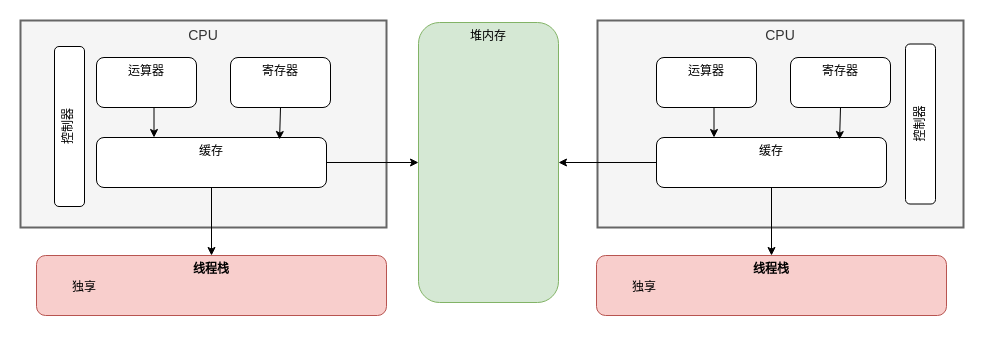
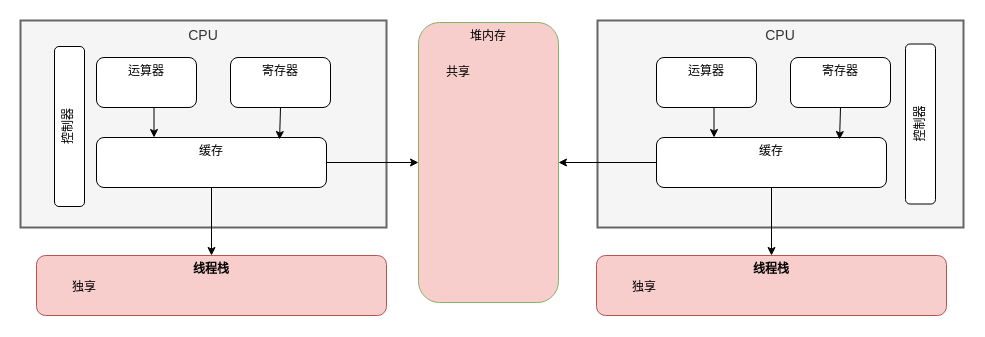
  <mxCell id="0" />
  <mxCell id="1" parent="0" />
  <mxCell id="2" value="CPU" style="rounded=0;whiteSpace=wrap;html=1;strokeWidth=2;fontSize=14;verticalAlign=top;fillColor=#f5f5f5;fontColor=#333333;strokeColor=#666666;" parent="1" vertex="1"><mxGeometry x="20" y="20" width="366" height="207" as="geometry" /></mxCell>
  <mxCell id="3" value="线程栈" style="rounded=1;whiteSpace=wrap;html=1;verticalAlign=top;fontStyle=1;fillColor=#f8cecc;strokeColor=#b85450;" parent="1" vertex="1"><mxGeometry x="36" y="255" width="350" height="60" as="geometry" /></mxCell>
- <mxCell id="4" value="堆内存" style="rounded=1;whiteSpace=wrap;html=1;verticalAlign=top;fillColor=#d5e8d4;strokeColor=#82b366;" parent="1" vertex="1"><mxGeometry x="418" y="22" width="140" height="280" as="geometry" /></mxCell>
+ <mxCell id="4" value="堆内存" style="rounded=1;whiteSpace=wrap;html=1;verticalAlign=top;fillColor=#f8cecc;strokeColor=#82b366;" parent="1" vertex="1"><mxGeometry x="418" y="22" width="140" height="280" as="geometry" /></mxCell>
  <mxCell id="5" style="edgeStyle=orthogonalEdgeStyle;rounded=0;orthogonalLoop=1;jettySize=auto;html=1;" parent="1" source="7" target="3" edge="1"><mxGeometry relative="1" as="geometry" /></mxCell>
  <mxCell id="6" style="edgeStyle=orthogonalEdgeStyle;rounded=0;orthogonalLoop=1;jettySize=auto;html=1;entryX=0;entryY=0.5;entryDx=0;entryDy=0;" parent="1" source="7" target="4" edge="1"><mxGeometry relative="1" as="geometry" /></mxCell>
  <mxCell id="7" value="缓存" style="rounded=1;whiteSpace=wrap;html=1;verticalAlign=top;" parent="1" vertex="1"><mxGeometry x="96" y="137" width="230" height="50" as="geometry" /></mxCell>
  <mxCell id="8" style="edgeStyle=orthogonalEdgeStyle;rounded=0;orthogonalLoop=1;jettySize=auto;html=1;exitX=0.5;exitY=1;exitDx=0;exitDy=0;entryX=0.25;entryY=0;entryDx=0;entryDy=0;" parent="1" source="9" target="7" edge="1"><mxGeometry relative="1" as="geometry" /></mxCell>
  <mxCell id="9" value="运算器" style="rounded=1;whiteSpace=wrap;html=1;verticalAlign=top;" parent="1" vertex="1"><mxGeometry x="96" y="57" width="100" height="50" as="geometry" /></mxCell>
  <mxCell id="10" value="寄存器" style="rounded=1;whiteSpace=wrap;html=1;verticalAlign=top;" parent="1" vertex="1"><mxGeometry x="230" y="57" width="100" height="50" as="geometry" /></mxCell>
  <mxCell id="11" style="edgeStyle=orthogonalEdgeStyle;rounded=0;orthogonalLoop=1;jettySize=auto;html=1;exitX=0.5;exitY=1;exitDx=0;exitDy=0;entryX=0.796;entryY=0.04;entryDx=0;entryDy=0;entryPerimeter=0;" parent="1" source="10" target="7" edge="1"><mxGeometry relative="1" as="geometry" /></mxCell>
  <mxCell id="12" value="控制器" style="rounded=1;whiteSpace=wrap;html=1;verticalAlign=top;horizontal=0;" parent="1" vertex="1"><mxGeometry x="54" y="46" width="30" height="160" as="geometry" /></mxCell>
  <mxCell id="13" value="独享" style="text;html=1;align=center;verticalAlign=middle;whiteSpace=wrap;rounded=0;" parent="1" vertex="1"><mxGeometry x="54" y="272" width="60" height="30" as="geometry" /></mxCell>
+ <mxCell id="14" value="共享" style="text;html=1;align=center;verticalAlign=middle;whiteSpace=wrap;rounded=0;" parent="1" vertex="1"><mxGeometry x="428" y="57" width="60" height="30" as="geometry" /></mxCell>
  <mxCell id="15" value="CPU" style="rounded=0;whiteSpace=wrap;html=1;strokeWidth=2;fontSize=14;verticalAlign=top;fillColor=#f5f5f5;fontColor=#333333;strokeColor=#666666;" vertex="1" parent="1"><mxGeometry x="597" y="20" width="366" height="207" as="geometry" /></mxCell>
  <mxCell id="16" value="线程栈" style="rounded=1;whiteSpace=wrap;html=1;verticalAlign=top;fontStyle=1;fillColor=#f8cecc;strokeColor=#b85450;" vertex="1" parent="1"><mxGeometry x="596" y="255" width="350" height="60" as="geometry" /></mxCell>
  <mxCell id="17" style="edgeStyle=orthogonalEdgeStyle;rounded=0;orthogonalLoop=1;jettySize=auto;html=1;" edge="1" parent="1" source="19" target="16"><mxGeometry relative="1" as="geometry" /></mxCell>
  <mxCell id="18" style="edgeStyle=orthogonalEdgeStyle;rounded=0;orthogonalLoop=1;jettySize=auto;html=1;entryX=1;entryY=0.5;entryDx=0;entryDy=0;" edge="1" parent="1" source="19" target="4"><mxGeometry relative="1" as="geometry"><mxPoint x="568" y="172" as="targetPoint" /></mxGeometry></mxCell>
  <mxCell id="19" value="缓存" style="rounded=1;whiteSpace=wrap;html=1;verticalAlign=top;" vertex="1" parent="1"><mxGeometry x="656" y="137" width="230" height="50" as="geometry" /></mxCell>
  <mxCell id="20" style="edgeStyle=orthogonalEdgeStyle;rounded=0;orthogonalLoop=1;jettySize=auto;html=1;exitX=0.5;exitY=1;exitDx=0;exitDy=0;entryX=0.25;entryY=0;entryDx=0;entryDy=0;" edge="1" parent="1" source="21" target="19"><mxGeometry relative="1" as="geometry" /></mxCell>
  <mxCell id="21" value="运算器" style="rounded=1;whiteSpace=wrap;html=1;verticalAlign=top;" vertex="1" parent="1"><mxGeometry x="656" y="57" width="100" height="50" as="geometry" /></mxCell>
  <mxCell id="22" value="寄存器" style="rounded=1;whiteSpace=wrap;html=1;verticalAlign=top;" vertex="1" parent="1"><mxGeometry x="790" y="57" width="100" height="50" as="geometry" /></mxCell>
  <mxCell id="23" style="edgeStyle=orthogonalEdgeStyle;rounded=0;orthogonalLoop=1;jettySize=auto;html=1;exitX=0.5;exitY=1;exitDx=0;exitDy=0;entryX=0.796;entryY=0.04;entryDx=0;entryDy=0;entryPerimeter=0;" edge="1" parent="1" source="22" target="19"><mxGeometry relative="1" as="geometry" /></mxCell>
  <mxCell id="24" value="控制器" style="rounded=1;whiteSpace=wrap;html=1;verticalAlign=top;horizontal=0;" vertex="1" parent="1"><mxGeometry x="905" y="43.5" width="30" height="160" as="geometry" /></mxCell>
  <mxCell id="25" value="独享" style="text;html=1;align=center;verticalAlign=middle;whiteSpace=wrap;rounded=0;" vertex="1" parent="1"><mxGeometry x="614" y="272" width="60" height="30" as="geometry" /></mxCell>
